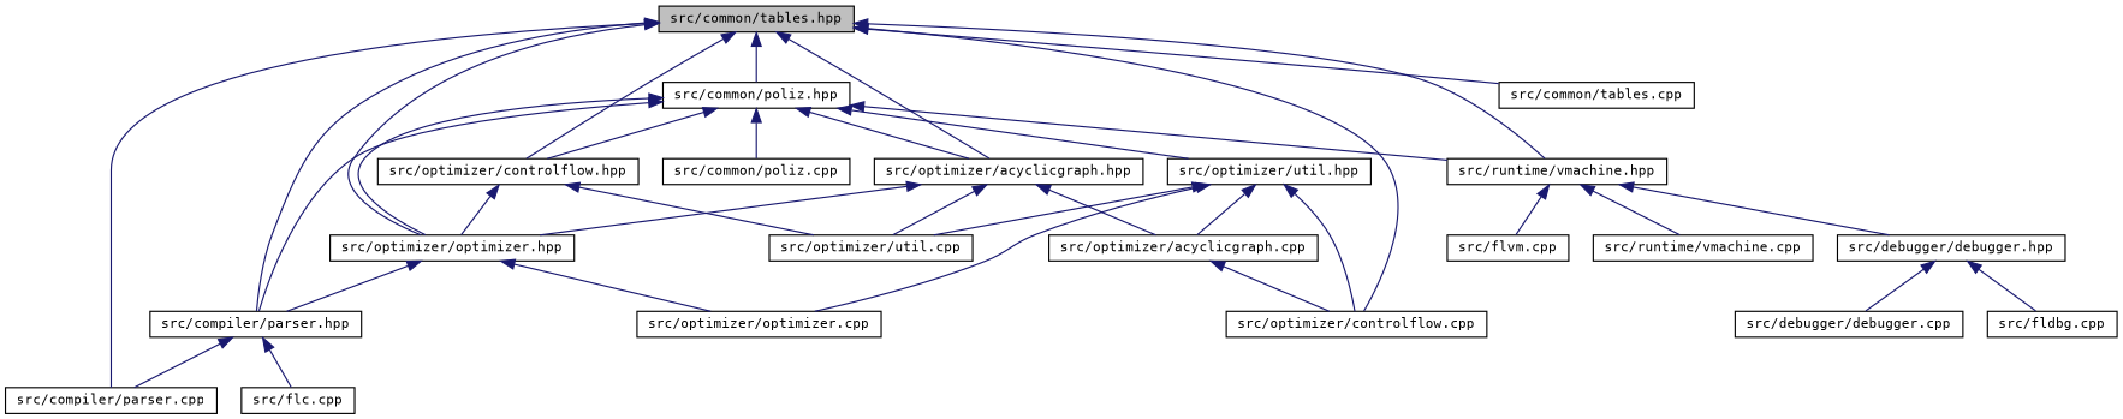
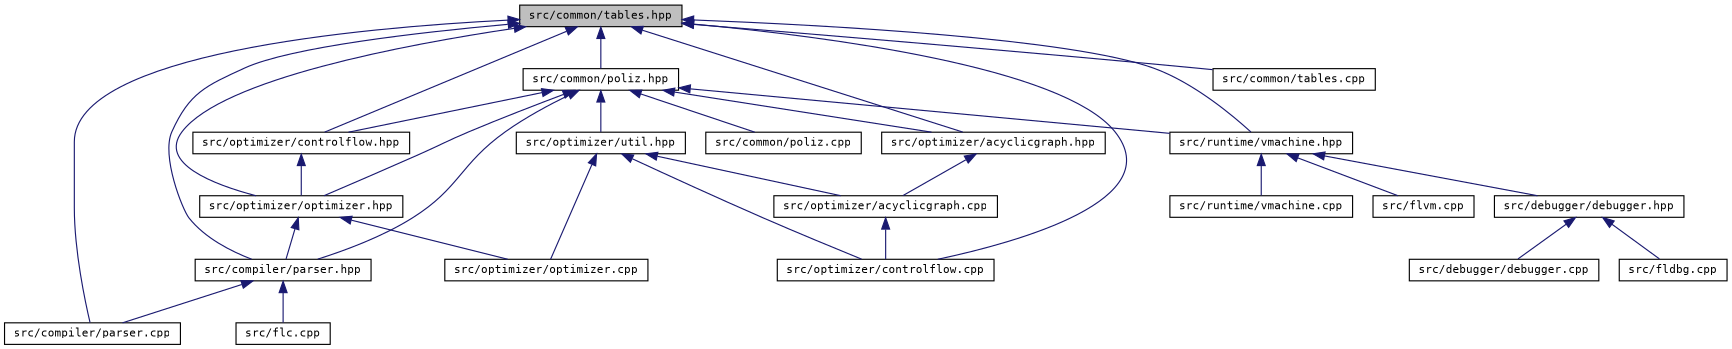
  digraph {
    fontname="DejaVu Sans Mono"
    node [color=black fillcolor=white fontname="DejaVu Sans Mono" fontsize=10 shape=record style=filled]
    edge [color=midnightblue dir=back fontname="DejaVu Sans Mono" fontsize=10 labelfontname=Helvetica labelfontsize=10 style=solid]
    n1 [fillcolor=grey75 fontcolor=black height=0.2 label="src/common/tables.hpp" width=0.4]
    n2 [height=0.2 label="src/common/poliz.hpp" width=0.4]
    n3 [height=0.2 label="src/compiler/parser.hpp" width=0.4]
    n4 [height=0.2 label="src/compiler/parser.cpp" width=0.4]
    n5 [height=0.2 label="src/runtime/vmachine.hpp" width=0.4]
    n6 [height=0.2 label="src/optimizer/acyclicgraph.hpp" width=0.4]
    n7 [height=0.2 label="src/optimizer/optimizer.hpp" width=0.4]
    n8 [height=0.2 label="src/optimizer/controlflow.hpp" width=0.4]
    n9 [height=0.2 label="src/optimizer/controlflow.cpp" width=0.4]
    n10 [height=0.2 label="src/common/tables.cpp" width=0.4]
    n11 [height=0.2 label="src/common/poliz.cpp" width=0.4]
    n12 [height=0.2 label="src/optimizer/util.hpp" width=0.4]
    n13 [height=0.2 label="src/flc.cpp" width=0.4]
    n14 [height=0.2 label="src/debugger/debugger.hpp" width=0.4]
    n15 [height=0.2 label="src/flvm.cpp" width=0.4]
    n16 [height=0.2 label="src/runtime/vmachine.cpp" width=0.4]
    n17 [height=0.2 label="src/optimizer/acyclicgraph.cpp" width=0.4]
-   n18 [height=0.2 label="src/optimizer/util.cpp" width=0.4]
    n19 [height=0.2 label="src/optimizer/optimizer.cpp" width=0.4]
    n20 [height=0.2 label="src/debugger/debugger.cpp" width=0.4]
    n21 [height=0.2 label="src/fldbg.cpp" width=0.4]
    n1 -> n2
    n1 -> n3
    n1 -> n4
    n1 -> n5
    n1 -> n6
    n1 -> n7
    n1 -> n8
    n1 -> n9
    n1 -> n10
    n2 -> n3
    n2 -> n5
    n2 -> n6
    n2 -> n7
    n2 -> n8
    n2 -> n11
    n2 -> n12
    n3 -> n4
    n3 -> n13
    n5 -> n14
    n5 -> n15
    n5 -> n16
-   n6 -> n7
    n6 -> n17
-   n6 -> n18
    n7 -> n3
    n7 -> n19
    n8 -> n7
-   n8 -> n18
    n12 -> n9
    n12 -> n17
-   n12 -> n18
    n12 -> n19
    n14 -> n20
    n14 -> n21
    n17 -> n9
  }
